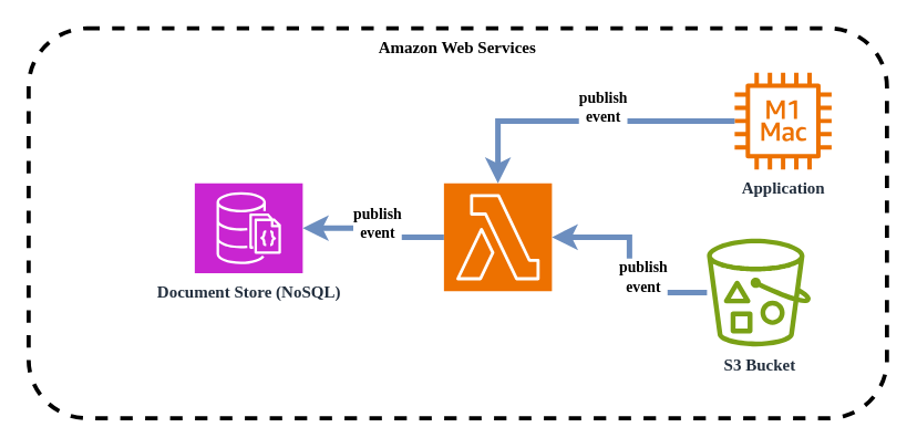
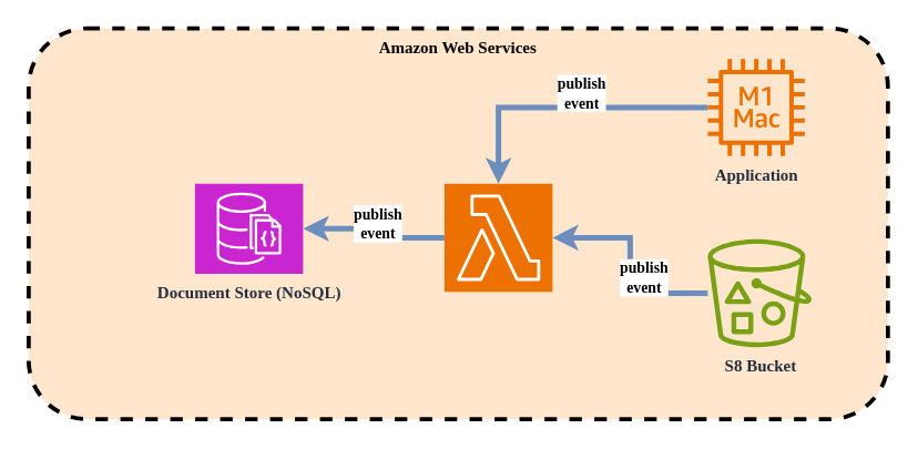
  <mxCell id="0" />
  <mxCell id="1" parent="0" />
- <mxCell id="2" value="&lt;font face=&quot;Verdana&quot;&gt;&lt;b&gt;Amazon Web Services&lt;br&gt;&lt;/b&gt;&lt;/font&gt;" style="rounded=1;whiteSpace=wrap;html=1;strokeWidth=3;dashed=1;verticalAlign=top;" vertex="1" parent="1"><mxGeometry x="20" y="20" width="620" height="282" as="geometry" /></mxCell>
- <mxCell id="3" value="&lt;b&gt;&lt;font face=&quot;Verdana&quot;&gt;S3 Bucket&lt;/font&gt;&lt;/b&gt;" style="sketch=0;outlineConnect=0;fontColor=#232F3E;gradientColor=none;fillColor=#7AA116;strokeColor=none;dashed=0;verticalLabelPosition=bottom;verticalAlign=top;align=center;html=1;fontSize=12;fontStyle=0;aspect=fixed;pointerEvents=1;shape=mxgraph.aws4.bucket_with_objects;" vertex="1" parent="1"><mxGeometry x="510" y="172" width="75" height="78" as="geometry" /></mxCell>
+ <mxCell id="2" value="&lt;font face=&quot;Verdana&quot;&gt;&lt;b&gt;Amazon Web Services&lt;br&gt;&lt;/b&gt;&lt;/font&gt;" style="rounded=1;whiteSpace=wrap;html=1;strokeWidth=3;dashed=1;verticalAlign=top;fillColor=#ffe6cc;" vertex="1" parent="1"><mxGeometry x="20" y="20" width="620" height="282" as="geometry" /></mxCell>
+ <mxCell id="3" value="&lt;b&gt;&lt;font face=&quot;Verdana&quot;&gt;S8 Bucket&lt;/font&gt;&lt;/b&gt;" style="sketch=0;outlineConnect=0;fontColor=#232F3E;gradientColor=none;fillColor=#7AA116;strokeColor=none;dashed=0;verticalLabelPosition=bottom;verticalAlign=top;align=center;html=1;fontSize=12;fontStyle=0;aspect=fixed;pointerEvents=1;shape=mxgraph.aws4.bucket_with_objects;" vertex="1" parent="1"><mxGeometry x="510" y="172" width="75" height="78" as="geometry" /></mxCell>
  <mxCell id="4" value="" style="sketch=0;points=[[0,0,0],[0.25,0,0],[0.5,0,0],[0.75,0,0],[1,0,0],[0,1,0],[0.25,1,0],[0.5,1,0],[0.75,1,0],[1,1,0],[0,0.25,0],[0,0.5,0],[0,0.75,0],[1,0.25,0],[1,0.5,0],[1,0.75,0]];outlineConnect=0;fontColor=#232F3E;fillColor=#ED7100;strokeColor=#ffffff;dashed=0;verticalLabelPosition=bottom;verticalAlign=top;align=center;html=1;fontSize=12;fontStyle=0;aspect=fixed;shape=mxgraph.aws4.resourceIcon;resIcon=mxgraph.aws4.lambda;" vertex="1" parent="1"><mxGeometry x="320" y="132" width="78" height="78" as="geometry" /></mxCell>
  <mxCell id="5" value="&lt;font face=&quot;Verdana&quot;&gt;&lt;b&gt;publish&lt;br&gt;event&lt;br&gt;&lt;/b&gt;&lt;/font&gt;" style="edgeStyle=orthogonalEdgeStyle;rounded=0;orthogonalLoop=1;jettySize=auto;html=1;fillColor=#dae8fc;strokeColor=#6c8ebf;strokeWidth=4;entryX=1;entryY=0.5;entryDx=0;entryDy=0;entryPerimeter=0;" edge="1" parent="1" source="3" target="4"><mxGeometry x="-0.12" y="-10" relative="1" as="geometry"><mxPoint x="320" y="112" as="sourcePoint" /><mxPoint x="456" y="112" as="targetPoint" /><mxPoint as="offset" /></mxGeometry></mxCell>
- <mxCell id="6" value="&lt;b&gt;&lt;font face=&quot;Verdana&quot;&gt;Application&lt;/font&gt;&lt;/b&gt;" style="sketch=0;outlineConnect=0;fontColor=#232F3E;gradientColor=none;fillColor=#ED7100;strokeColor=none;dashed=0;verticalLabelPosition=bottom;verticalAlign=top;align=center;html=1;fontSize=12;fontStyle=0;aspect=fixed;pointerEvents=1;shape=mxgraph.aws4.ec2_m1_mac_instance;" vertex="1" parent="1"><mxGeometry x="530" y="52" width="70" height="70" as="geometry" /></mxCell>
+ <mxCell id="6" value="&lt;b&gt;&lt;font face=&quot;Verdana&quot;&gt;Application&lt;/font&gt;&lt;/b&gt;" style="sketch=0;outlineConnect=0;fontColor=#232F3E;gradientColor=none;fillColor=#ED7100;strokeColor=none;dashed=0;verticalLabelPosition=bottom;verticalAlign=top;align=center;html=1;fontSize=12;fontStyle=0;aspect=fixed;pointerEvents=1;shape=mxgraph.aws4.ec2_m1_mac_instance;" vertex="1" parent="1"><mxGeometry x="510" y="42" width="70" height="70" as="geometry" /></mxCell>
  <mxCell id="7" value="&lt;font face=&quot;Verdana&quot;&gt;&lt;b&gt;publish&lt;br&gt;event&lt;br&gt;&lt;/b&gt;&lt;/font&gt;" style="edgeStyle=orthogonalEdgeStyle;rounded=0;orthogonalLoop=1;jettySize=auto;html=1;fillColor=#dae8fc;strokeColor=#6c8ebf;strokeWidth=4;" edge="1" parent="1" source="6" target="4"><mxGeometry x="-0.12" y="-10" relative="1" as="geometry"><mxPoint x="520" y="221" as="sourcePoint" /><mxPoint x="408" y="181" as="targetPoint" /><mxPoint as="offset" /></mxGeometry></mxCell>
  <mxCell id="8" value="&lt;b&gt;&lt;font face=&quot;Verdana&quot;&gt;Document Store (NoSQL)&lt;/font&gt;&lt;/b&gt;" style="sketch=0;points=[[0,0,0],[0.25,0,0],[0.5,0,0],[0.75,0,0],[1,0,0],[0,1,0],[0.25,1,0],[0.5,1,0],[0.75,1,0],[1,1,0],[0,0.25,0],[0,0.5,0],[0,0.75,0],[1,0.25,0],[1,0.5,0],[1,0.75,0]];outlineConnect=0;fontColor=#232F3E;fillColor=#C925D1;strokeColor=#ffffff;dashed=0;verticalLabelPosition=bottom;verticalAlign=top;align=center;html=1;fontSize=12;fontStyle=0;aspect=fixed;shape=mxgraph.aws4.resourceIcon;resIcon=mxgraph.aws4.documentdb_with_mongodb_compatibility;" vertex="1" parent="1"><mxGeometry x="140" y="132" width="78" height="65" as="geometry" /></mxCell>
  <mxCell id="9" value="&lt;font face=&quot;Verdana&quot;&gt;&lt;b&gt;publish&lt;br&gt;event&lt;br&gt;&lt;/b&gt;&lt;/font&gt;" style="edgeStyle=orthogonalEdgeStyle;rounded=0;orthogonalLoop=1;jettySize=auto;html=1;fillColor=#dae8fc;strokeColor=#6c8ebf;strokeWidth=4;entryX=1;entryY=0.5;entryDx=0;entryDy=0;entryPerimeter=0;exitX=0;exitY=0.5;exitDx=0;exitDy=0;exitPerimeter=0;" edge="1" parent="1" source="4" target="8"><mxGeometry x="-0.12" y="-10" relative="1" as="geometry"><mxPoint x="520" y="221" as="sourcePoint" /><mxPoint x="408" y="181" as="targetPoint" /><mxPoint as="offset" /></mxGeometry></mxCell>
